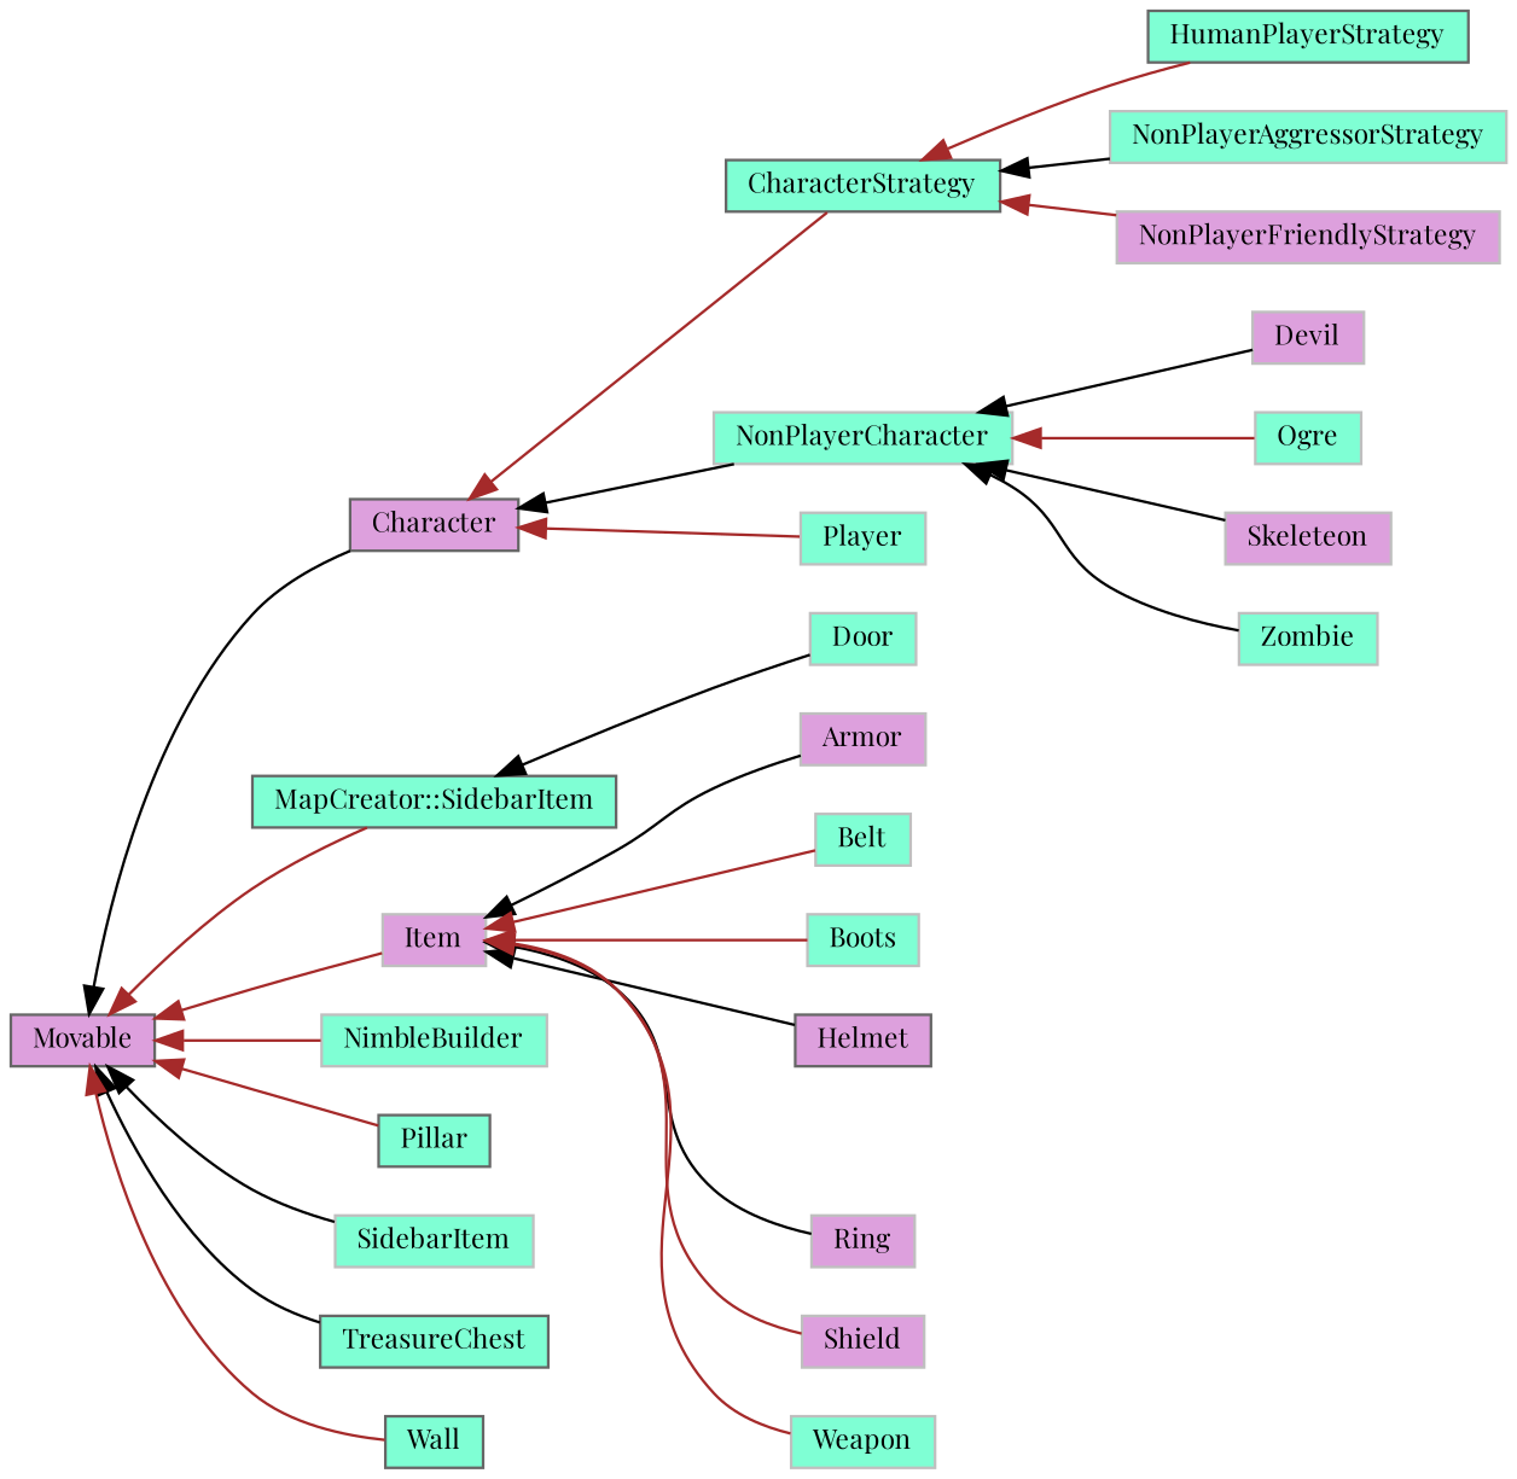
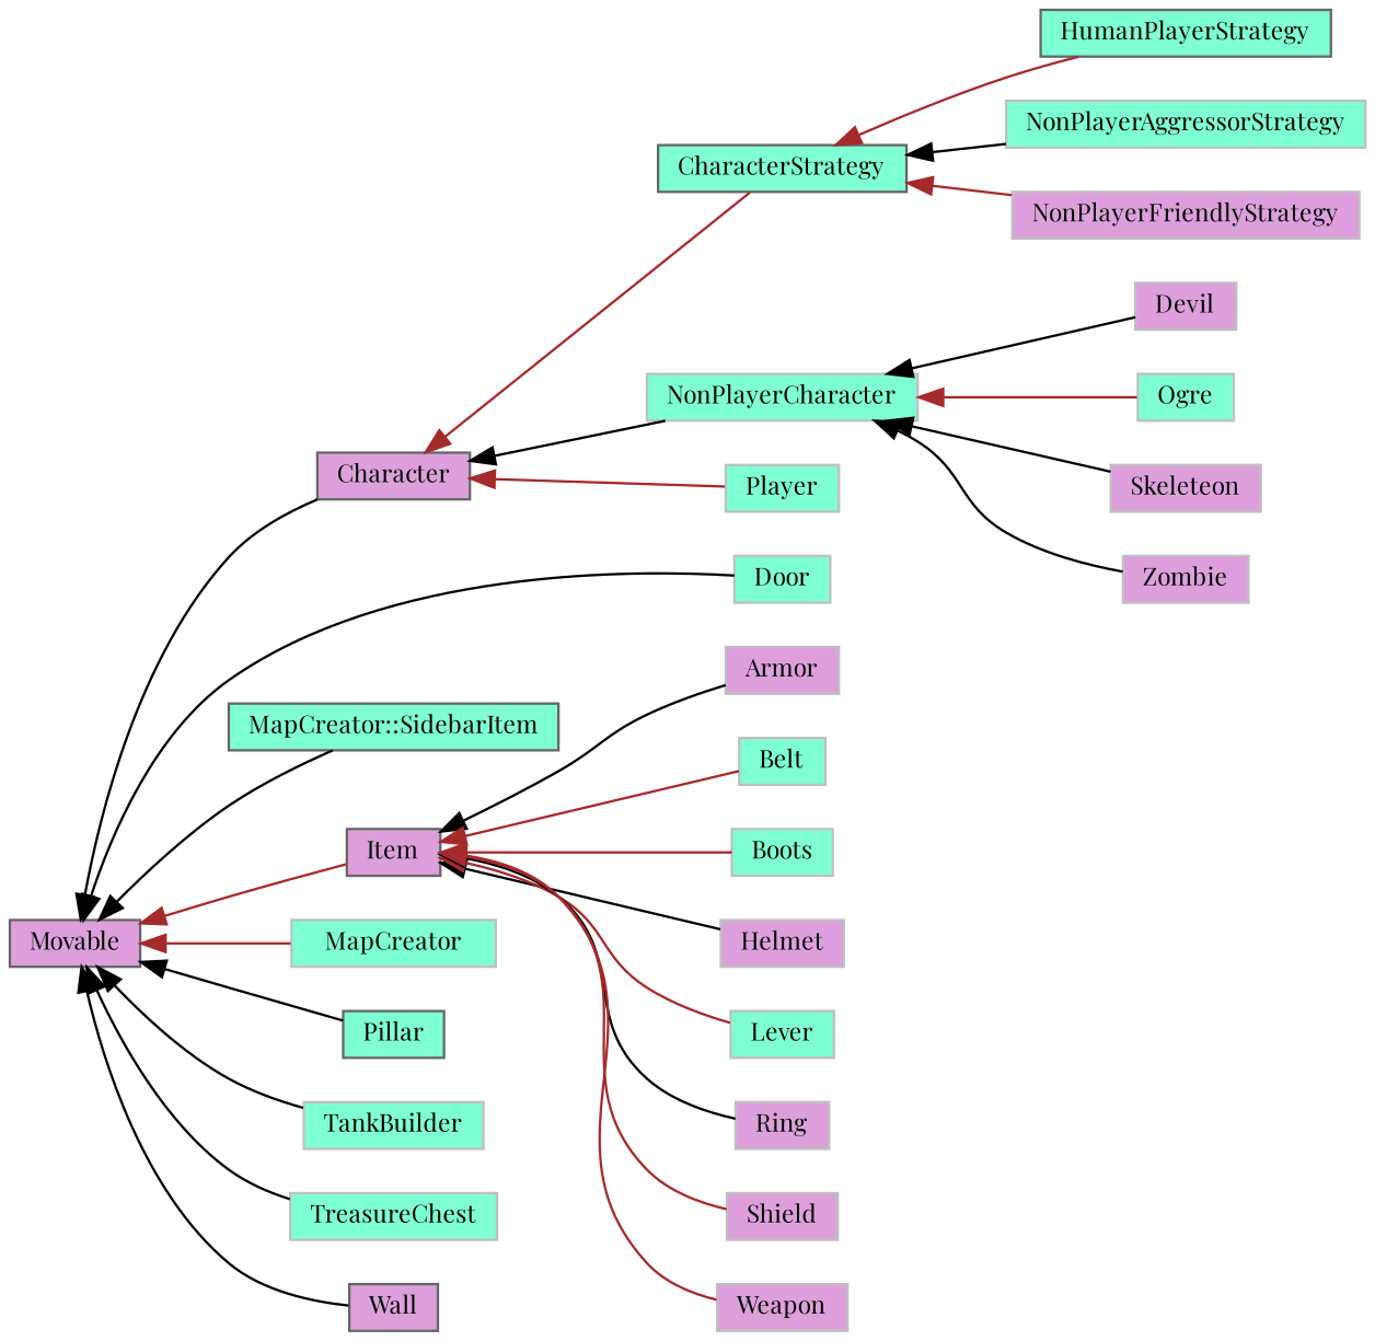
  digraph {
    fontname="Playfair Display"
    rankdir=LR
    node [color=grey75 fillcolor=aquamarine fontname="Playfair Display" fontsize=10 shape=box style=filled]
    edge [color=black dir=back fontname="Playfair Display" fontsize=10 labelfontname=Helvetica labelfontsize=10 style=solid]
    n1 [color=gray40 fillcolor=plum fontcolor=black height=0.2 label=Movable width=0.4]
    n2 [color=gray40 fillcolor=plum height=0.2 label=Character width=0.4]
    n3 [height=0.2 label=Door width=0.4]
-   n4 [fillcolor=plum height=0.2 label=Item width=0.4]
+   n4 [color=gray40 fillcolor=plum height=0.2 label=Item width=0.4]
    n5 [color=gray40 height=0.2 label="MapCreator::SidebarItem" width=0.4]
-   n6 [height=0.2 label=NimbleBuilder width=0.4]
+   n6 [height=0.2 label=MapCreator width=0.4]
    n7 [color=gray40 height=0.2 label=Pillar width=0.4]
-   n8 [height=0.2 label=SidebarItem width=0.4]
-   n9 [color=gray40 height=0.2 label=TreasureChest width=0.4]
-   n10 [color=gray40 height=0.2 label=Wall width=0.4]
+   n8 [height=0.2 label=TankBuilder width=0.4]
+   n9 [height=0.2 label=TreasureChest width=0.4]
+   n10 [color=gray40 fillcolor=plum height=0.2 label=Wall width=0.4]
    n11 [color=gray40 height=0.2 label=CharacterStrategy width=0.4]
    n12 [height=0.2 label=NonPlayerCharacter width=0.4]
    n13 [height=0.2 label=Player width=0.4]
    n14 [fillcolor=plum height=0.2 label=Armor width=0.4]
    n15 [height=0.2 label=Belt width=0.4]
    n16 [height=0.2 label=Boots width=0.4]
-   n17 [color=gray40 fillcolor=plum height=0.2 label=Helmet width=0.4]
+   n17 [fillcolor=plum height=0.2 label=Helmet width=0.4]
+   n18 [height=0.2 label=Lever width=0.4]
    n19 [fillcolor=plum height=0.2 label=Ring width=0.4]
    n20 [fillcolor=plum height=0.2 label=Shield width=0.4]
-   n21 [height=0.2 label=Weapon width=0.4]
+   n21 [fillcolor=plum height=0.2 label=Weapon width=0.4]
    n22 [color=gray40 height=0.2 label=HumanPlayerStrategy width=0.4]
    n23 [height=0.2 label=NonPlayerAggressorStrategy width=0.4]
    n24 [fillcolor=plum height=0.2 label=NonPlayerFriendlyStrategy width=0.4]
    n25 [fillcolor=plum height=0.2 label=Devil width=0.4]
    n26 [height=0.2 label=Ogre width=0.4]
    n27 [fillcolor=plum height=0.2 label=Skeleteon width=0.4]
-   n28 [height=0.2 label=Zombie width=0.4]
+   n28 [fillcolor=plum height=0.2 label=Zombie width=0.4]
    n1 -> n2
-   n5 -> n3
+   n1 -> n3
    n1 -> n4 [color=brown]
-   n1 -> n5 [color=brown]
+   n1 -> n5
    n1 -> n6 [color=brown]
-   n1 -> n7 [color=brown]
+   n1 -> n7
    n1 -> n8
    n1 -> n9
-   n1 -> n10 [color=brown]
+   n1 -> n10
    n2 -> n11 [color=brown]
    n2 -> n12
    n2 -> n13 [color=brown]
    n4 -> n14
    n4 -> n15 [color=brown]
    n4 -> n16 [color=brown]
    n4 -> n17
+   n4 -> n18 [color=brown]
    n4 -> n19
    n4 -> n20 [color=brown]
    n4 -> n21 [color=brown]
    n11 -> n22 [color=brown]
    n11 -> n23
    n11 -> n24 [color=brown]
    n12 -> n25
    n12 -> n26 [color=brown]
    n12 -> n27
    n12 -> n28
  }
